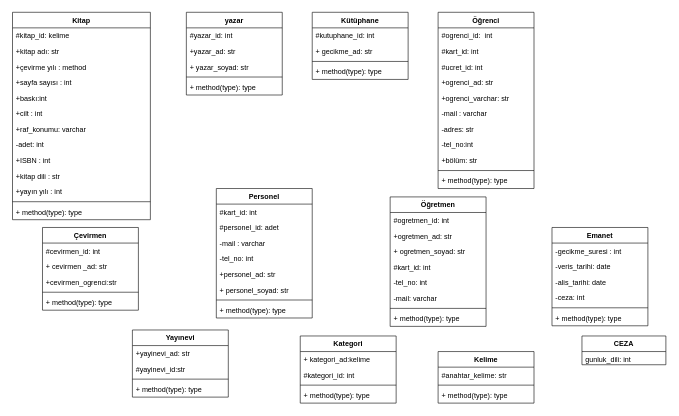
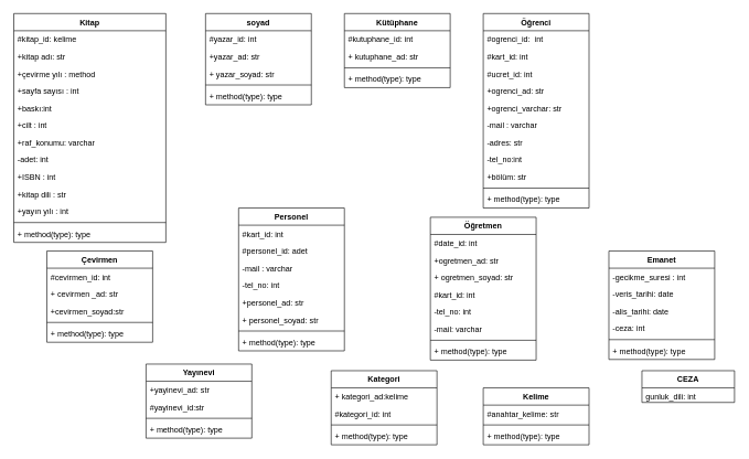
  <mxCell id="0" />
  <mxCell id="1" parent="0" />
  <mxCell id="2" value="Kitap" style="swimlane;fontStyle=1;align=center;verticalAlign=top;childLayout=stackLayout;horizontal=1;startSize=26;horizontalStack=0;resizeParent=1;resizeParentMax=0;resizeLast=0;collapsible=1;marginBottom=0;" vertex="1" parent="1"><mxGeometry x="20" y="20" width="230" height="346" as="geometry" /></mxCell>
  <mxCell id="3" value="#kitap_id: kelime" style="text;strokeColor=none;fillColor=none;align=left;verticalAlign=top;spacingLeft=4;spacingRight=4;overflow=hidden;rotatable=0;points=[[0,0.5],[1,0.5]];portConstraint=eastwest;" vertex="1" parent="2"><mxGeometry y="26" width="230" height="26" as="geometry" /></mxCell>
  <mxCell id="4" value="+kitap adı: str" style="text;strokeColor=none;fillColor=none;align=left;verticalAlign=top;spacingLeft=4;spacingRight=4;overflow=hidden;rotatable=0;points=[[0,0.5],[1,0.5]];portConstraint=eastwest;" vertex="1" parent="2"><mxGeometry y="52" width="230" height="26" as="geometry" /></mxCell>
  <mxCell id="5" value="+çevirme yılı : method" style="text;strokeColor=none;fillColor=none;align=left;verticalAlign=top;spacingLeft=4;spacingRight=4;overflow=hidden;rotatable=0;points=[[0,0.5],[1,0.5]];portConstraint=eastwest;" vertex="1" parent="2"><mxGeometry y="78" width="230" height="26" as="geometry" /></mxCell>
  <mxCell id="6" value="+sayfa sayısı : int" style="text;strokeColor=none;fillColor=none;align=left;verticalAlign=top;spacingLeft=4;spacingRight=4;overflow=hidden;rotatable=0;points=[[0,0.5],[1,0.5]];portConstraint=eastwest;" vertex="1" parent="2"><mxGeometry y="104" width="230" height="26" as="geometry" /></mxCell>
  <mxCell id="7" value="+baskı:int" style="text;strokeColor=none;fillColor=none;align=left;verticalAlign=top;spacingLeft=4;spacingRight=4;overflow=hidden;rotatable=0;points=[[0,0.5],[1,0.5]];portConstraint=eastwest;" vertex="1" parent="2"><mxGeometry y="130" width="230" height="26" as="geometry" /></mxCell>
  <mxCell id="8" value="+cilt : int" style="text;strokeColor=none;fillColor=none;align=left;verticalAlign=top;spacingLeft=4;spacingRight=4;overflow=hidden;rotatable=0;points=[[0,0.5],[1,0.5]];portConstraint=eastwest;" vertex="1" parent="2"><mxGeometry y="156" width="230" height="26" as="geometry" /></mxCell>
  <mxCell id="9" value="+raf_konumu: varchar" style="text;strokeColor=none;fillColor=none;align=left;verticalAlign=top;spacingLeft=4;spacingRight=4;overflow=hidden;rotatable=0;points=[[0,0.5],[1,0.5]];portConstraint=eastwest;" vertex="1" parent="2"><mxGeometry y="182" width="230" height="26" as="geometry" /></mxCell>
  <mxCell id="10" value="-adet: int&#10;" style="text;strokeColor=none;fillColor=none;align=left;verticalAlign=top;spacingLeft=4;spacingRight=4;overflow=hidden;rotatable=0;points=[[0,0.5],[1,0.5]];portConstraint=eastwest;" vertex="1" parent="2"><mxGeometry y="208" width="230" height="26" as="geometry" /></mxCell>
  <mxCell id="11" value="+ISBN : int" style="text;strokeColor=none;fillColor=none;align=left;verticalAlign=top;spacingLeft=4;spacingRight=4;overflow=hidden;rotatable=0;points=[[0,0.5],[1,0.5]];portConstraint=eastwest;" vertex="1" parent="2"><mxGeometry y="234" width="230" height="26" as="geometry" /></mxCell>
  <mxCell id="12" value="+kitap dili : str" style="text;strokeColor=none;fillColor=none;align=left;verticalAlign=top;spacingLeft=4;spacingRight=4;overflow=hidden;rotatable=0;points=[[0,0.5],[1,0.5]];portConstraint=eastwest;" vertex="1" parent="2"><mxGeometry y="260" width="230" height="26" as="geometry" /></mxCell>
  <mxCell id="13" value="+yayın yılı : int" style="text;strokeColor=none;fillColor=none;align=left;verticalAlign=top;spacingLeft=4;spacingRight=4;overflow=hidden;rotatable=0;points=[[0,0.5],[1,0.5]];portConstraint=eastwest;" vertex="1" parent="2"><mxGeometry y="286" width="230" height="26" as="geometry" /></mxCell>
  <mxCell id="14" value="" style="line;strokeWidth=1;fillColor=none;align=left;verticalAlign=middle;spacingTop=-1;spacingLeft=3;spacingRight=3;rotatable=0;labelPosition=right;points=[];portConstraint=eastwest;" vertex="1" parent="2"><mxGeometry y="312" width="230" height="8" as="geometry" /></mxCell>
  <mxCell id="15" value="+ method(type): type" style="text;strokeColor=none;fillColor=none;align=left;verticalAlign=top;spacingLeft=4;spacingRight=4;overflow=hidden;rotatable=0;points=[[0,0.5],[1,0.5]];portConstraint=eastwest;" vertex="1" parent="2"><mxGeometry y="320" width="230" height="26" as="geometry" /></mxCell>
- <mxCell id="16" value="yazar" style="swimlane;fontStyle=1;align=center;verticalAlign=top;childLayout=stackLayout;horizontal=1;startSize=26;horizontalStack=0;resizeParent=1;resizeParentMax=0;resizeLast=0;collapsible=1;marginBottom=0;" vertex="1" parent="1"><mxGeometry x="310" y="20" width="160" height="138" as="geometry" /></mxCell>
+ <mxCell id="16" value="soyad" style="swimlane;fontStyle=1;align=center;verticalAlign=top;childLayout=stackLayout;horizontal=1;startSize=26;horizontalStack=0;resizeParent=1;resizeParentMax=0;resizeLast=0;collapsible=1;marginBottom=0;" vertex="1" parent="1"><mxGeometry x="310" y="20" width="160" height="138" as="geometry" /></mxCell>
  <mxCell id="17" value="#yazar_id: int" style="text;strokeColor=none;fillColor=none;align=left;verticalAlign=top;spacingLeft=4;spacingRight=4;overflow=hidden;rotatable=0;points=[[0,0.5],[1,0.5]];portConstraint=eastwest;" vertex="1" parent="16"><mxGeometry y="26" width="160" height="26" as="geometry" /></mxCell>
  <mxCell id="18" value="+yazar_ad: str" style="text;strokeColor=none;fillColor=none;align=left;verticalAlign=top;spacingLeft=4;spacingRight=4;overflow=hidden;rotatable=0;points=[[0,0.5],[1,0.5]];portConstraint=eastwest;" vertex="1" parent="16"><mxGeometry y="52" width="160" height="26" as="geometry" /></mxCell>
  <mxCell id="19" value="+ yazar_soyad: str" style="text;strokeColor=none;fillColor=none;align=left;verticalAlign=top;spacingLeft=4;spacingRight=4;overflow=hidden;rotatable=0;points=[[0,0.5],[1,0.5]];portConstraint=eastwest;" vertex="1" parent="16"><mxGeometry y="78" width="160" height="26" as="geometry" /></mxCell>
  <mxCell id="20" value="" style="line;strokeWidth=1;fillColor=none;align=left;verticalAlign=middle;spacingTop=-1;spacingLeft=3;spacingRight=3;rotatable=0;labelPosition=right;points=[];portConstraint=eastwest;" vertex="1" parent="16"><mxGeometry y="104" width="160" height="8" as="geometry" /></mxCell>
  <mxCell id="21" value="+ method(type): type" style="text;strokeColor=none;fillColor=none;align=left;verticalAlign=top;spacingLeft=4;spacingRight=4;overflow=hidden;rotatable=0;points=[[0,0.5],[1,0.5]];portConstraint=eastwest;" vertex="1" parent="16"><mxGeometry y="112" width="160" height="26" as="geometry" /></mxCell>
  <mxCell id="22" value="Kütüphane" style="swimlane;fontStyle=1;align=center;verticalAlign=top;childLayout=stackLayout;horizontal=1;startSize=26;horizontalStack=0;resizeParent=1;resizeParentMax=0;resizeLast=0;collapsible=1;marginBottom=0;" vertex="1" parent="1"><mxGeometry x="520" y="20" width="160" height="112" as="geometry" /></mxCell>
  <mxCell id="23" value="#kutuphane_id: int" style="text;strokeColor=none;fillColor=none;align=left;verticalAlign=top;spacingLeft=4;spacingRight=4;overflow=hidden;rotatable=0;points=[[0,0.5],[1,0.5]];portConstraint=eastwest;" vertex="1" parent="22"><mxGeometry y="26" width="160" height="26" as="geometry" /></mxCell>
- <mxCell id="24" value="+ gecikme_ad: str" style="text;strokeColor=none;fillColor=none;align=left;verticalAlign=top;spacingLeft=4;spacingRight=4;overflow=hidden;rotatable=0;points=[[0,0.5],[1,0.5]];portConstraint=eastwest;" vertex="1" parent="22"><mxGeometry y="52" width="160" height="26" as="geometry" /></mxCell>
+ <mxCell id="24" value="+ kutuphane_ad: str" style="text;strokeColor=none;fillColor=none;align=left;verticalAlign=top;spacingLeft=4;spacingRight=4;overflow=hidden;rotatable=0;points=[[0,0.5],[1,0.5]];portConstraint=eastwest;" vertex="1" parent="22"><mxGeometry y="52" width="160" height="26" as="geometry" /></mxCell>
  <mxCell id="25" value="" style="line;strokeWidth=1;fillColor=none;align=left;verticalAlign=middle;spacingTop=-1;spacingLeft=3;spacingRight=3;rotatable=0;labelPosition=right;points=[];portConstraint=eastwest;" vertex="1" parent="22"><mxGeometry y="78" width="160" height="8" as="geometry" /></mxCell>
  <mxCell id="26" value="+ method(type): type" style="text;strokeColor=none;fillColor=none;align=left;verticalAlign=top;spacingLeft=4;spacingRight=4;overflow=hidden;rotatable=0;points=[[0,0.5],[1,0.5]];portConstraint=eastwest;" vertex="1" parent="22"><mxGeometry y="86" width="160" height="26" as="geometry" /></mxCell>
  <mxCell id="27" value="Öğrenci" style="swimlane;fontStyle=1;align=center;verticalAlign=top;childLayout=stackLayout;horizontal=1;startSize=26;horizontalStack=0;resizeParent=1;resizeParentMax=0;resizeLast=0;collapsible=1;marginBottom=0;" vertex="1" parent="1"><mxGeometry x="730" y="20" width="160" height="294" as="geometry" /></mxCell>
  <mxCell id="28" value="#ogrenci_id:  int" style="text;strokeColor=none;fillColor=none;align=left;verticalAlign=top;spacingLeft=4;spacingRight=4;overflow=hidden;rotatable=0;points=[[0,0.5],[1,0.5]];portConstraint=eastwest;" vertex="1" parent="27"><mxGeometry y="26" width="160" height="26" as="geometry" /></mxCell>
  <mxCell id="29" value="#kart_id: int" style="text;strokeColor=none;fillColor=none;align=left;verticalAlign=top;spacingLeft=4;spacingRight=4;overflow=hidden;rotatable=0;points=[[0,0.5],[1,0.5]];portConstraint=eastwest;" vertex="1" parent="27"><mxGeometry y="52" width="160" height="26" as="geometry" /></mxCell>
  <mxCell id="30" value="#ucret_id: int" style="text;strokeColor=none;fillColor=none;align=left;verticalAlign=top;spacingLeft=4;spacingRight=4;overflow=hidden;rotatable=0;points=[[0,0.5],[1,0.5]];portConstraint=eastwest;" vertex="1" parent="27"><mxGeometry y="78" width="160" height="26" as="geometry" /></mxCell>
  <mxCell id="31" value="+ogrenci_ad: str" style="text;strokeColor=none;fillColor=none;align=left;verticalAlign=top;spacingLeft=4;spacingRight=4;overflow=hidden;rotatable=0;points=[[0,0.5],[1,0.5]];portConstraint=eastwest;" vertex="1" parent="27"><mxGeometry y="104" width="160" height="26" as="geometry" /></mxCell>
  <mxCell id="32" value="+ogrenci_varchar: str" style="text;strokeColor=none;fillColor=none;align=left;verticalAlign=top;spacingLeft=4;spacingRight=4;overflow=hidden;rotatable=0;points=[[0,0.5],[1,0.5]];portConstraint=eastwest;" vertex="1" parent="27"><mxGeometry y="130" width="160" height="26" as="geometry" /></mxCell>
  <mxCell id="33" value="-mail : varchar" style="text;strokeColor=none;fillColor=none;align=left;verticalAlign=top;spacingLeft=4;spacingRight=4;overflow=hidden;rotatable=0;points=[[0,0.5],[1,0.5]];portConstraint=eastwest;" vertex="1" parent="27"><mxGeometry y="156" width="160" height="26" as="geometry" /></mxCell>
  <mxCell id="34" value="-adres: str" style="text;strokeColor=none;fillColor=none;align=left;verticalAlign=top;spacingLeft=4;spacingRight=4;overflow=hidden;rotatable=0;points=[[0,0.5],[1,0.5]];portConstraint=eastwest;" vertex="1" parent="27"><mxGeometry y="182" width="160" height="26" as="geometry" /></mxCell>
  <mxCell id="35" value="-tel_no:int" style="text;strokeColor=none;fillColor=none;align=left;verticalAlign=top;spacingLeft=4;spacingRight=4;overflow=hidden;rotatable=0;points=[[0,0.5],[1,0.5]];portConstraint=eastwest;" vertex="1" parent="27"><mxGeometry y="208" width="160" height="26" as="geometry" /></mxCell>
  <mxCell id="36" value="+bölüm: str" style="text;strokeColor=none;fillColor=none;align=left;verticalAlign=top;spacingLeft=4;spacingRight=4;overflow=hidden;rotatable=0;points=[[0,0.5],[1,0.5]];portConstraint=eastwest;" vertex="1" parent="27"><mxGeometry y="234" width="160" height="26" as="geometry" /></mxCell>
  <mxCell id="37" value="" style="line;strokeWidth=1;fillColor=none;align=left;verticalAlign=middle;spacingTop=-1;spacingLeft=3;spacingRight=3;rotatable=0;labelPosition=right;points=[];portConstraint=eastwest;" vertex="1" parent="27"><mxGeometry y="260" width="160" height="8" as="geometry" /></mxCell>
  <mxCell id="38" value="+ method(type): type" style="text;strokeColor=none;fillColor=none;align=left;verticalAlign=top;spacingLeft=4;spacingRight=4;overflow=hidden;rotatable=0;points=[[0,0.5],[1,0.5]];portConstraint=eastwest;" vertex="1" parent="27"><mxGeometry y="268" width="160" height="26" as="geometry" /></mxCell>
  <mxCell id="39" value="Personel" style="swimlane;fontStyle=1;align=center;verticalAlign=top;childLayout=stackLayout;horizontal=1;startSize=26;horizontalStack=0;resizeParent=1;resizeParentMax=0;resizeLast=0;collapsible=1;marginBottom=0;" vertex="1" parent="1"><mxGeometry x="360" y="314" width="160" height="216" as="geometry" /></mxCell>
  <mxCell id="40" value="#kart_id: int" style="text;strokeColor=none;fillColor=none;align=left;verticalAlign=top;spacingLeft=4;spacingRight=4;overflow=hidden;rotatable=0;points=[[0,0.5],[1,0.5]];portConstraint=eastwest;" vertex="1" parent="39"><mxGeometry y="26" width="160" height="26" as="geometry" /></mxCell>
  <mxCell id="41" value="#personel_id: adet" style="text;strokeColor=none;fillColor=none;align=left;verticalAlign=top;spacingLeft=4;spacingRight=4;overflow=hidden;rotatable=0;points=[[0,0.5],[1,0.5]];portConstraint=eastwest;" vertex="1" parent="39"><mxGeometry y="52" width="160" height="26" as="geometry" /></mxCell>
  <mxCell id="42" value="-mail : varchar" style="text;strokeColor=none;fillColor=none;align=left;verticalAlign=top;spacingLeft=4;spacingRight=4;overflow=hidden;rotatable=0;points=[[0,0.5],[1,0.5]];portConstraint=eastwest;" vertex="1" parent="39"><mxGeometry y="78" width="160" height="26" as="geometry" /></mxCell>
  <mxCell id="43" value="-tel_no: int" style="text;strokeColor=none;fillColor=none;align=left;verticalAlign=top;spacingLeft=4;spacingRight=4;overflow=hidden;rotatable=0;points=[[0,0.5],[1,0.5]];portConstraint=eastwest;" vertex="1" parent="39"><mxGeometry y="104" width="160" height="26" as="geometry" /></mxCell>
  <mxCell id="44" value="+personel_ad: str" style="text;strokeColor=none;fillColor=none;align=left;verticalAlign=top;spacingLeft=4;spacingRight=4;overflow=hidden;rotatable=0;points=[[0,0.5],[1,0.5]];portConstraint=eastwest;" vertex="1" parent="39"><mxGeometry y="130" width="160" height="26" as="geometry" /></mxCell>
  <mxCell id="45" value="+ personel_soyad: str" style="text;strokeColor=none;fillColor=none;align=left;verticalAlign=top;spacingLeft=4;spacingRight=4;overflow=hidden;rotatable=0;points=[[0,0.5],[1,0.5]];portConstraint=eastwest;" vertex="1" parent="39"><mxGeometry y="156" width="160" height="26" as="geometry" /></mxCell>
  <mxCell id="46" value="" style="line;strokeWidth=1;fillColor=none;align=left;verticalAlign=middle;spacingTop=-1;spacingLeft=3;spacingRight=3;rotatable=0;labelPosition=right;points=[];portConstraint=eastwest;" vertex="1" parent="39"><mxGeometry y="182" width="160" height="8" as="geometry" /></mxCell>
  <mxCell id="47" value="+ method(type): type" style="text;strokeColor=none;fillColor=none;align=left;verticalAlign=top;spacingLeft=4;spacingRight=4;overflow=hidden;rotatable=0;points=[[0,0.5],[1,0.5]];portConstraint=eastwest;" vertex="1" parent="39"><mxGeometry y="190" width="160" height="26" as="geometry" /></mxCell>
  <mxCell id="48" value="Öğretmen" style="swimlane;fontStyle=1;align=center;verticalAlign=top;childLayout=stackLayout;horizontal=1;startSize=26;horizontalStack=0;resizeParent=1;resizeParentMax=0;resizeLast=0;collapsible=1;marginBottom=0;" vertex="1" parent="1"><mxGeometry x="650" y="328" width="160" height="216" as="geometry" /></mxCell>
- <mxCell id="49" value="#ogretmen_id: int" style="text;strokeColor=none;fillColor=none;align=left;verticalAlign=top;spacingLeft=4;spacingRight=4;overflow=hidden;rotatable=0;points=[[0,0.5],[1,0.5]];portConstraint=eastwest;" vertex="1" parent="48"><mxGeometry y="26" width="160" height="26" as="geometry" /></mxCell>
+ <mxCell id="49" value="#date_id: int" style="text;strokeColor=none;fillColor=none;align=left;verticalAlign=top;spacingLeft=4;spacingRight=4;overflow=hidden;rotatable=0;points=[[0,0.5],[1,0.5]];portConstraint=eastwest;" vertex="1" parent="48"><mxGeometry y="26" width="160" height="26" as="geometry" /></mxCell>
  <mxCell id="50" value="+ogretmen_ad: str" style="text;strokeColor=none;fillColor=none;align=left;verticalAlign=top;spacingLeft=4;spacingRight=4;overflow=hidden;rotatable=0;points=[[0,0.5],[1,0.5]];portConstraint=eastwest;" vertex="1" parent="48"><mxGeometry y="52" width="160" height="26" as="geometry" /></mxCell>
  <mxCell id="51" value="+ ogretmen_soyad: str" style="text;strokeColor=none;fillColor=none;align=left;verticalAlign=top;spacingLeft=4;spacingRight=4;overflow=hidden;rotatable=0;points=[[0,0.5],[1,0.5]];portConstraint=eastwest;" vertex="1" parent="48"><mxGeometry y="78" width="160" height="26" as="geometry" /></mxCell>
  <mxCell id="52" value="#kart_id: int" style="text;strokeColor=none;fillColor=none;align=left;verticalAlign=top;spacingLeft=4;spacingRight=4;overflow=hidden;rotatable=0;points=[[0,0.5],[1,0.5]];portConstraint=eastwest;" vertex="1" parent="48"><mxGeometry y="104" width="160" height="26" as="geometry" /></mxCell>
  <mxCell id="53" value="-tel_no: int" style="text;strokeColor=none;fillColor=none;align=left;verticalAlign=top;spacingLeft=4;spacingRight=4;overflow=hidden;rotatable=0;points=[[0,0.5],[1,0.5]];portConstraint=eastwest;" vertex="1" parent="48"><mxGeometry y="130" width="160" height="26" as="geometry" /></mxCell>
  <mxCell id="54" value="-mail: varchar" style="text;strokeColor=none;fillColor=none;align=left;verticalAlign=top;spacingLeft=4;spacingRight=4;overflow=hidden;rotatable=0;points=[[0,0.5],[1,0.5]];portConstraint=eastwest;" vertex="1" parent="48"><mxGeometry y="156" width="160" height="26" as="geometry" /></mxCell>
  <mxCell id="55" value="" style="line;strokeWidth=1;fillColor=none;align=left;verticalAlign=middle;spacingTop=-1;spacingLeft=3;spacingRight=3;rotatable=0;labelPosition=right;points=[];portConstraint=eastwest;" vertex="1" parent="48"><mxGeometry y="182" width="160" height="8" as="geometry" /></mxCell>
  <mxCell id="56" value="+ method(type): type" style="text;strokeColor=none;fillColor=none;align=left;verticalAlign=top;spacingLeft=4;spacingRight=4;overflow=hidden;rotatable=0;points=[[0,0.5],[1,0.5]];portConstraint=eastwest;" vertex="1" parent="48"><mxGeometry y="190" width="160" height="26" as="geometry" /></mxCell>
  <mxCell id="57" value="Çevirmen" style="swimlane;fontStyle=1;align=center;verticalAlign=top;childLayout=stackLayout;horizontal=1;startSize=26;horizontalStack=0;resizeParent=1;resizeParentMax=0;resizeLast=0;collapsible=1;marginBottom=0;" vertex="1" parent="1"><mxGeometry x="70" y="379" width="160" height="138" as="geometry" /></mxCell>
  <mxCell id="58" value="#cevirmen_id: int" style="text;strokeColor=none;fillColor=none;align=left;verticalAlign=top;spacingLeft=4;spacingRight=4;overflow=hidden;rotatable=0;points=[[0,0.5],[1,0.5]];portConstraint=eastwest;" vertex="1" parent="57"><mxGeometry y="26" width="160" height="26" as="geometry" /></mxCell>
  <mxCell id="59" value="+ cevirmen _ad: str" style="text;strokeColor=none;fillColor=none;align=left;verticalAlign=top;spacingLeft=4;spacingRight=4;overflow=hidden;rotatable=0;points=[[0,0.5],[1,0.5]];portConstraint=eastwest;fontStyle=0" vertex="1" parent="57"><mxGeometry y="52" width="160" height="26" as="geometry" /></mxCell>
- <mxCell id="60" value="+cevirmen_ogrenci:str" style="text;strokeColor=none;fillColor=none;align=left;verticalAlign=top;spacingLeft=4;spacingRight=4;overflow=hidden;rotatable=0;points=[[0,0.5],[1,0.5]];portConstraint=eastwest;" vertex="1" parent="57"><mxGeometry y="78" width="160" height="26" as="geometry" /></mxCell>
+ <mxCell id="60" value="+cevirmen_soyad:str" style="text;strokeColor=none;fillColor=none;align=left;verticalAlign=top;spacingLeft=4;spacingRight=4;overflow=hidden;rotatable=0;points=[[0,0.5],[1,0.5]];portConstraint=eastwest;" vertex="1" parent="57"><mxGeometry y="78" width="160" height="26" as="geometry" /></mxCell>
  <mxCell id="61" value="" style="line;strokeWidth=1;fillColor=none;align=left;verticalAlign=middle;spacingTop=-1;spacingLeft=3;spacingRight=3;rotatable=0;labelPosition=right;points=[];portConstraint=eastwest;" vertex="1" parent="57"><mxGeometry y="104" width="160" height="8" as="geometry" /></mxCell>
  <mxCell id="62" value="+ method(type): type" style="text;strokeColor=none;fillColor=none;align=left;verticalAlign=top;spacingLeft=4;spacingRight=4;overflow=hidden;rotatable=0;points=[[0,0.5],[1,0.5]];portConstraint=eastwest;" vertex="1" parent="57"><mxGeometry y="112" width="160" height="26" as="geometry" /></mxCell>
  <mxCell id="63" value="Yayınevi" style="swimlane;fontStyle=1;align=center;verticalAlign=top;childLayout=stackLayout;horizontal=1;startSize=26;horizontalStack=0;resizeParent=1;resizeParentMax=0;resizeLast=0;collapsible=1;marginBottom=0;" vertex="1" parent="1"><mxGeometry x="220" y="550" width="160" height="112" as="geometry" /></mxCell>
  <mxCell id="64" value="+yayinevi_ad: str" style="text;strokeColor=none;fillColor=none;align=left;verticalAlign=top;spacingLeft=4;spacingRight=4;overflow=hidden;rotatable=0;points=[[0,0.5],[1,0.5]];portConstraint=eastwest;" vertex="1" parent="63"><mxGeometry y="26" width="160" height="26" as="geometry" /></mxCell>
  <mxCell id="65" value="#yayinevi_id:str" style="text;strokeColor=none;fillColor=none;align=left;verticalAlign=top;spacingLeft=4;spacingRight=4;overflow=hidden;rotatable=0;points=[[0,0.5],[1,0.5]];portConstraint=eastwest;" vertex="1" parent="63"><mxGeometry y="52" width="160" height="26" as="geometry" /></mxCell>
  <mxCell id="66" value="" style="line;strokeWidth=1;fillColor=none;align=left;verticalAlign=middle;spacingTop=-1;spacingLeft=3;spacingRight=3;rotatable=0;labelPosition=right;points=[];portConstraint=eastwest;" vertex="1" parent="63"><mxGeometry y="78" width="160" height="8" as="geometry" /></mxCell>
  <mxCell id="67" value="+ method(type): type" style="text;strokeColor=none;fillColor=none;align=left;verticalAlign=top;spacingLeft=4;spacingRight=4;overflow=hidden;rotatable=0;points=[[0,0.5],[1,0.5]];portConstraint=eastwest;" vertex="1" parent="63"><mxGeometry y="86" width="160" height="26" as="geometry" /></mxCell>
  <mxCell id="68" value="Kategori" style="swimlane;fontStyle=1;align=center;verticalAlign=top;childLayout=stackLayout;horizontal=1;startSize=26;horizontalStack=0;resizeParent=1;resizeParentMax=0;resizeLast=0;collapsible=1;marginBottom=0;" vertex="1" parent="1"><mxGeometry x="500" y="560" width="160" height="112" as="geometry" /></mxCell>
  <mxCell id="69" value="+ kategori_ad:kelime" style="text;strokeColor=none;fillColor=none;align=left;verticalAlign=top;spacingLeft=4;spacingRight=4;overflow=hidden;rotatable=0;points=[[0,0.5],[1,0.5]];portConstraint=eastwest;" vertex="1" parent="68"><mxGeometry y="26" width="160" height="26" as="geometry" /></mxCell>
  <mxCell id="70" value="#kategori_id: int" style="text;strokeColor=none;fillColor=none;align=left;verticalAlign=top;spacingLeft=4;spacingRight=4;overflow=hidden;rotatable=0;points=[[0,0.5],[1,0.5]];portConstraint=eastwest;" vertex="1" parent="68"><mxGeometry y="52" width="160" height="26" as="geometry" /></mxCell>
  <mxCell id="71" value="" style="line;strokeWidth=1;fillColor=none;align=left;verticalAlign=middle;spacingTop=-1;spacingLeft=3;spacingRight=3;rotatable=0;labelPosition=right;points=[];portConstraint=eastwest;" vertex="1" parent="68"><mxGeometry y="78" width="160" height="8" as="geometry" /></mxCell>
  <mxCell id="72" value="+ method(type): type" style="text;strokeColor=none;fillColor=none;align=left;verticalAlign=top;spacingLeft=4;spacingRight=4;overflow=hidden;rotatable=0;points=[[0,0.5],[1,0.5]];portConstraint=eastwest;" vertex="1" parent="68"><mxGeometry y="86" width="160" height="26" as="geometry" /></mxCell>
  <mxCell id="73" value="Kelime" style="swimlane;fontStyle=1;align=center;verticalAlign=top;childLayout=stackLayout;horizontal=1;startSize=26;horizontalStack=0;resizeParent=1;resizeParentMax=0;resizeLast=0;collapsible=1;marginBottom=0;" vertex="1" parent="1"><mxGeometry x="730" y="586" width="160" height="86" as="geometry" /></mxCell>
  <mxCell id="74" value="#anahtar_kelime: str" style="text;strokeColor=none;fillColor=none;align=left;verticalAlign=top;spacingLeft=4;spacingRight=4;overflow=hidden;rotatable=0;points=[[0,0.5],[1,0.5]];portConstraint=eastwest;" vertex="1" parent="73"><mxGeometry y="26" width="160" height="26" as="geometry" /></mxCell>
  <mxCell id="75" value="" style="line;strokeWidth=1;fillColor=none;align=left;verticalAlign=middle;spacingTop=-1;spacingLeft=3;spacingRight=3;rotatable=0;labelPosition=right;points=[];portConstraint=eastwest;" vertex="1" parent="73"><mxGeometry y="52" width="160" height="8" as="geometry" /></mxCell>
  <mxCell id="76" value="+ method(type): type" style="text;strokeColor=none;fillColor=none;align=left;verticalAlign=top;spacingLeft=4;spacingRight=4;overflow=hidden;rotatable=0;points=[[0,0.5],[1,0.5]];portConstraint=eastwest;" vertex="1" parent="73"><mxGeometry y="60" width="160" height="26" as="geometry" /></mxCell>
  <mxCell id="77" value="Emanet" style="swimlane;fontStyle=1;align=center;verticalAlign=top;childLayout=stackLayout;horizontal=1;startSize=26;horizontalStack=0;resizeParent=1;resizeParentMax=0;resizeLast=0;collapsible=1;marginBottom=0;" vertex="1" parent="1"><mxGeometry x="920" y="379" width="160" height="164" as="geometry" /></mxCell>
  <mxCell id="78" value="-gecikme_suresi : int" style="text;strokeColor=none;fillColor=none;align=left;verticalAlign=top;spacingLeft=4;spacingRight=4;overflow=hidden;rotatable=0;points=[[0,0.5],[1,0.5]];portConstraint=eastwest;" vertex="1" parent="77"><mxGeometry y="26" width="160" height="26" as="geometry" /></mxCell>
  <mxCell id="79" value="-veris_tarihi: date&#10;" style="text;strokeColor=none;fillColor=none;align=left;verticalAlign=top;spacingLeft=4;spacingRight=4;overflow=hidden;rotatable=0;points=[[0,0.5],[1,0.5]];portConstraint=eastwest;" vertex="1" parent="77"><mxGeometry y="52" width="160" height="26" as="geometry" /></mxCell>
  <mxCell id="80" value="-alis_tarihi: date" style="text;strokeColor=none;fillColor=none;align=left;verticalAlign=top;spacingLeft=4;spacingRight=4;overflow=hidden;rotatable=0;points=[[0,0.5],[1,0.5]];portConstraint=eastwest;" vertex="1" parent="77"><mxGeometry y="78" width="160" height="26" as="geometry" /></mxCell>
  <mxCell id="81" value="-ceza: int" style="text;strokeColor=none;fillColor=none;align=left;verticalAlign=top;spacingLeft=4;spacingRight=4;overflow=hidden;rotatable=0;points=[[0,0.5],[1,0.5]];portConstraint=eastwest;" vertex="1" parent="77"><mxGeometry y="104" width="160" height="26" as="geometry" /></mxCell>
  <mxCell id="82" value="" style="line;strokeWidth=1;fillColor=none;align=left;verticalAlign=middle;spacingTop=-1;spacingLeft=3;spacingRight=3;rotatable=0;labelPosition=right;points=[];portConstraint=eastwest;" vertex="1" parent="77"><mxGeometry y="130" width="160" height="8" as="geometry" /></mxCell>
  <mxCell id="83" value="+ method(type): type" style="text;strokeColor=none;fillColor=none;align=left;verticalAlign=top;spacingLeft=4;spacingRight=4;overflow=hidden;rotatable=0;points=[[0,0.5],[1,0.5]];portConstraint=eastwest;" vertex="1" parent="77"><mxGeometry y="138" width="160" height="26" as="geometry" /></mxCell>
  <mxCell id="84" value="CEZA" style="swimlane;fontStyle=1;childLayout=stackLayout;horizontal=1;startSize=26;fillColor=none;horizontalStack=0;resizeParent=1;resizeParentMax=0;resizeLast=0;collapsible=1;marginBottom=0;" vertex="1" parent="1"><mxGeometry x="970" y="560" width="140" height="48" as="geometry" /></mxCell>
  <mxCell id="85" value="gunluk_dili: int" style="text;strokeColor=none;fillColor=none;align=left;verticalAlign=top;spacingLeft=4;spacingRight=4;overflow=hidden;rotatable=0;points=[[0,0.5],[1,0.5]];portConstraint=eastwest;" vertex="1" parent="84"><mxGeometry y="26" width="140" height="22" as="geometry" /></mxCell>
